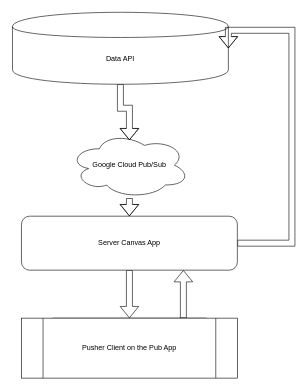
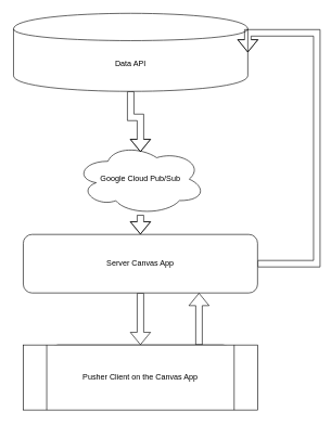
  <mxCell id="0" />
  <mxCell id="1" parent="0" />
  <mxCell id="2" style="edgeStyle=orthogonalEdgeStyle;shape=flexArrow;rounded=0;orthogonalLoop=1;jettySize=auto;html=1;entryX=0.5;entryY=0;entryDx=0;entryDy=0;" parent="1" source="3" target="8" edge="1"><mxGeometry relative="1" as="geometry" /></mxCell>
  <mxCell id="3" value="&lt;span style=&quot;white-space: normal&quot;&gt;Google Cloud Pub/Sub&lt;/span&gt;" style="ellipse;shape=cloud;whiteSpace=wrap;html=1;" parent="1" vertex="1"><mxGeometry x="115" y="220" width="200" height="110" as="geometry" /></mxCell>
  <mxCell id="4" style="edgeStyle=orthogonalEdgeStyle;shape=flexArrow;rounded=0;orthogonalLoop=1;jettySize=auto;html=1;entryX=0.5;entryY=0.12;entryDx=0;entryDy=0;entryPerimeter=0;" parent="1" source="5" target="3" edge="1"><mxGeometry relative="1" as="geometry" /></mxCell>
  <mxCell id="5" value="Data API" style="shape=cylinder;whiteSpace=wrap;html=1;boundedLbl=1;backgroundOutline=1;" parent="1" vertex="1"><mxGeometry x="20" y="20" width="360" height="120" as="geometry" /></mxCell>
  <mxCell id="6" value="" style="edgeStyle=orthogonalEdgeStyle;shape=flexArrow;rounded=0;orthogonalLoop=1;jettySize=auto;html=1;" parent="1" source="8" target="9" edge="1"><mxGeometry relative="1" as="geometry" /></mxCell>
  <mxCell id="7" style="edgeStyle=orthogonalEdgeStyle;shape=flexArrow;rounded=0;orthogonalLoop=1;jettySize=auto;html=1;entryX=1;entryY=0.5;entryDx=0;entryDy=0;" parent="1" source="8" target="5" edge="1"><mxGeometry relative="1" as="geometry"><mxPoint x="455" y="50" as="targetPoint" /><Array as="points"><mxPoint x="486" y="405" /><mxPoint x="486" y="50" /></Array></mxGeometry></mxCell>
  <mxCell id="8" value="Server Canvas App" style="rounded=1;whiteSpace=wrap;html=1;" parent="1" vertex="1"><mxGeometry x="35" y="360" width="360" height="90" as="geometry" /></mxCell>
  <mxCell id="9" value="Server Canvas App" style="rounded=1;whiteSpace=wrap;html=1;" parent="1" vertex="1"><mxGeometry x="75" y="530" width="280" height="90" as="geometry" /></mxCell>
  <mxCell id="10" style="edgeStyle=orthogonalEdgeStyle;shape=flexArrow;rounded=0;orthogonalLoop=1;jettySize=auto;html=1;exitX=0.75;exitY=0;exitDx=0;exitDy=0;entryX=0.75;entryY=1;entryDx=0;entryDy=0;" parent="1" source="11" target="8" edge="1"><mxGeometry relative="1" as="geometry" /></mxCell>
- <mxCell id="11" value="Pusher Client on the Pub App" style="shape=process;whiteSpace=wrap;html=1;backgroundOutline=1;" parent="1" vertex="1"><mxGeometry x="35" y="530" width="360" height="100" as="geometry" /></mxCell>
+ <mxCell id="11" value="Pusher Client on the Canvas App" style="shape=process;whiteSpace=wrap;html=1;backgroundOutline=1;" parent="1" vertex="1"><mxGeometry x="35" y="530" width="360" height="100" as="geometry" /></mxCell>
